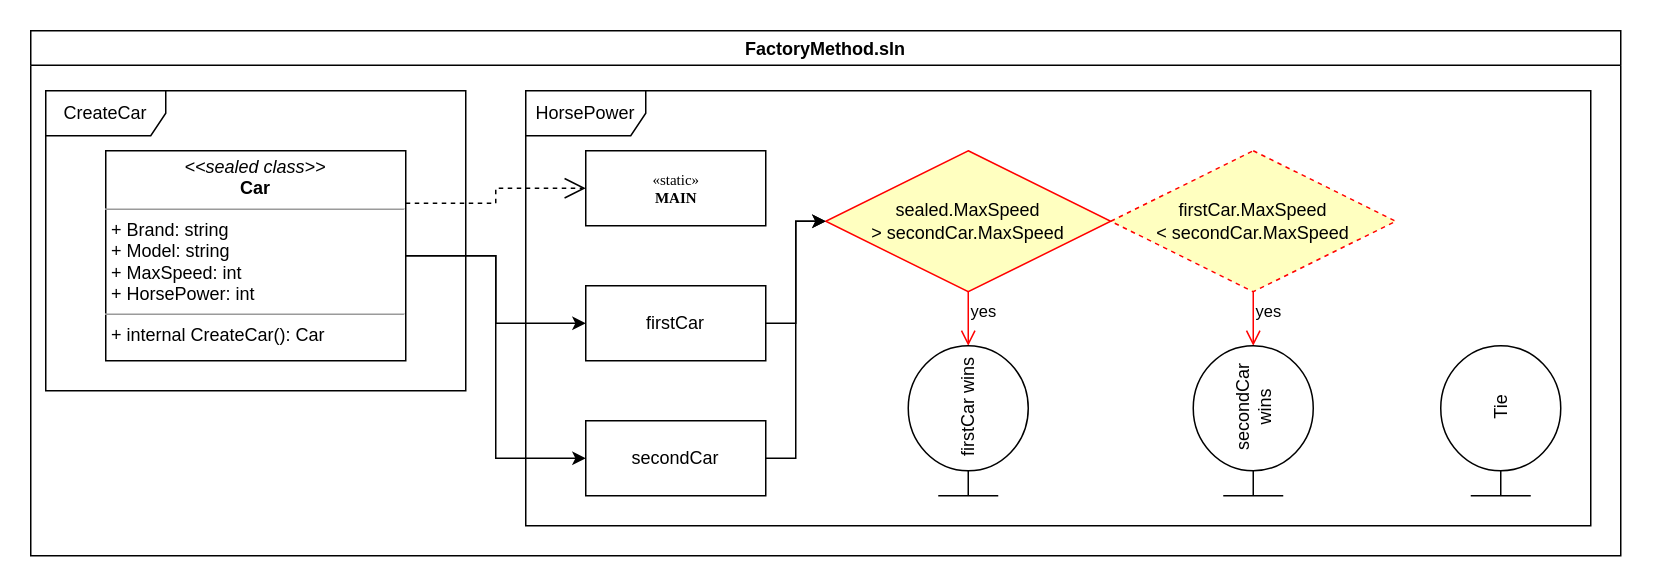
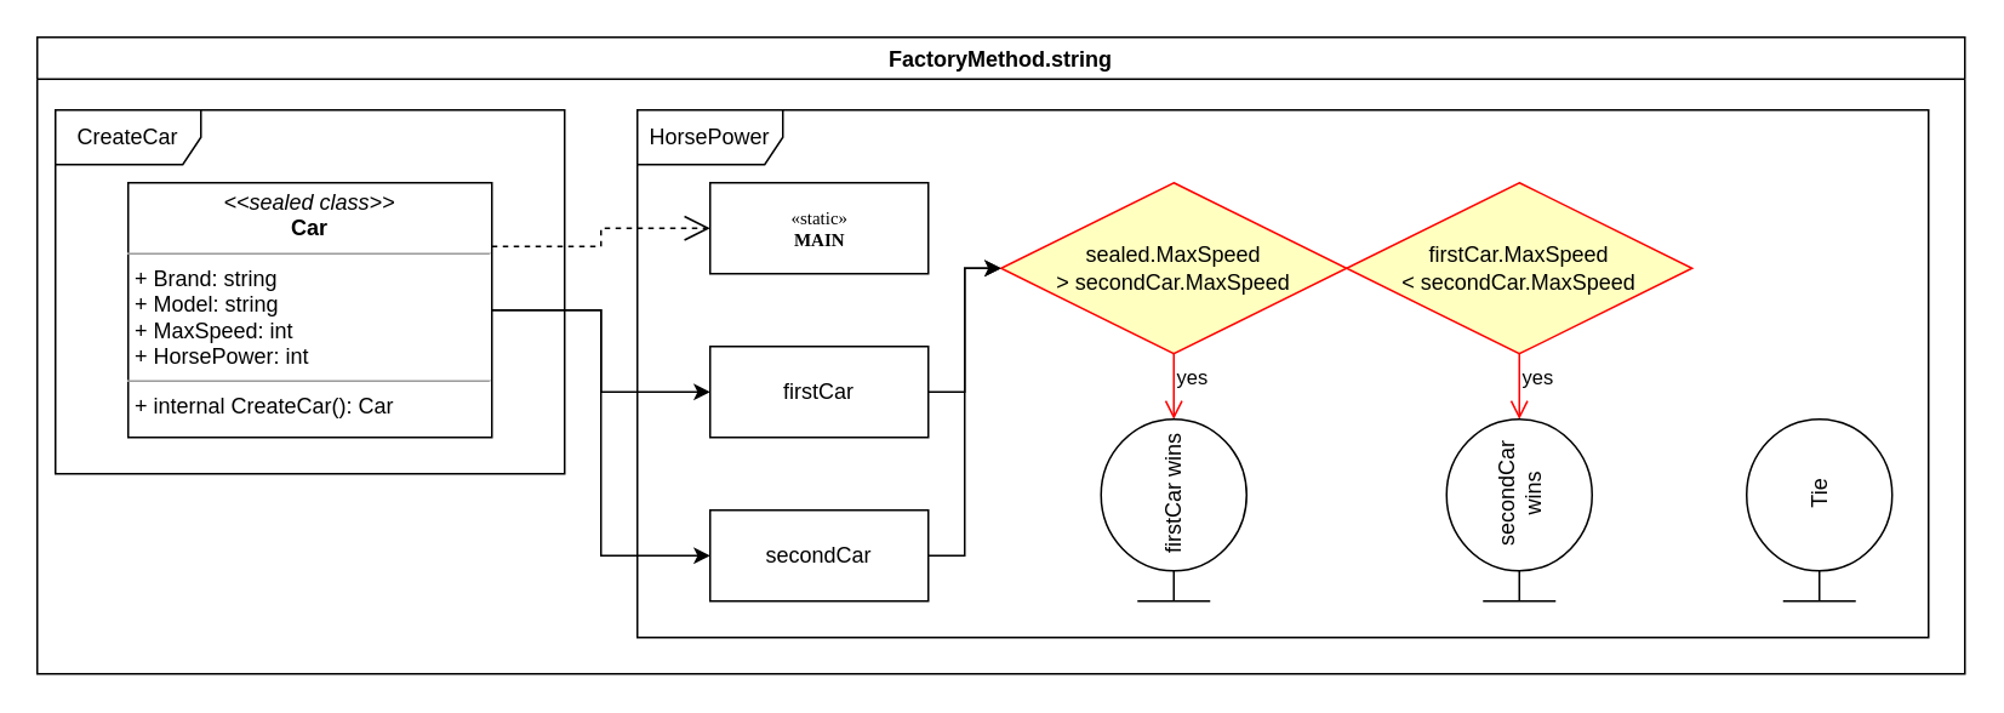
  <mxCell id="0" />
  <mxCell id="1" parent="0" />
  <mxCell id="2" value="«static»&lt;br&gt;&lt;b&gt;MAIN&lt;/b&gt;" style="html=1;rounded=0;shadow=0;comic=0;labelBackgroundColor=none;strokeWidth=1;fontFamily=Verdana;fontSize=10;align=center;" parent="1" vertex="1"><mxGeometry x="390" y="100" width="120" height="50" as="geometry" /></mxCell>
  <mxCell id="3" value="" style="edgeStyle=orthogonalEdgeStyle;rounded=0;orthogonalLoop=1;jettySize=auto;html=1;entryX=0;entryY=0.5;entryDx=0;entryDy=0;" edge="1" parent="1" source="5" target="7"><mxGeometry relative="1" as="geometry" /></mxCell>
  <mxCell id="4" value="" style="edgeStyle=orthogonalEdgeStyle;rounded=0;orthogonalLoop=1;jettySize=auto;html=1;entryX=0;entryY=0.5;entryDx=0;entryDy=0;" edge="1" parent="1" source="5" target="8"><mxGeometry relative="1" as="geometry" /></mxCell>
  <mxCell id="5" value="&lt;p style=&quot;margin:0px;margin-top:4px;text-align:center;&quot;&gt;&lt;i&gt;&amp;lt;&amp;lt;sealed class&amp;gt;&amp;gt;&lt;/i&gt;&lt;br&gt;&lt;b&gt;Car&lt;/b&gt;&lt;/p&gt;&lt;hr size=&quot;1&quot;&gt;&lt;p style=&quot;margin:0px;margin-left:4px;&quot;&gt;+ Brand: string&lt;br style=&quot;border-color: var(--border-color);&quot;&gt;&lt;span style=&quot;&quot;&gt;+ Model: string&lt;/span&gt;&lt;br style=&quot;border-color: var(--border-color);&quot;&gt;&lt;span style=&quot;&quot;&gt;+ MaxSpeed: int&lt;/span&gt;&lt;br style=&quot;border-color: var(--border-color);&quot;&gt;&lt;span style=&quot;&quot;&gt;+ HorsePower: int&lt;/span&gt;&lt;br&gt;&lt;/p&gt;&lt;hr size=&quot;1&quot;&gt;&lt;p style=&quot;margin:0px;margin-left:4px;&quot;&gt;+ internal CreateCar(): Car&lt;br&gt;&lt;/p&gt;" style="verticalAlign=top;align=left;overflow=fill;fontSize=12;fontFamily=Helvetica;html=1;rounded=0;shadow=0;comic=0;labelBackgroundColor=none;strokeWidth=1" vertex="1" parent="1"><mxGeometry x="70" y="100" width="200" height="140" as="geometry" /></mxCell>
  <mxCell id="6" value="" style="edgeStyle=orthogonalEdgeStyle;rounded=0;orthogonalLoop=1;jettySize=auto;html=1;" edge="1" parent="1" source="7" target="13"><mxGeometry relative="1" as="geometry" /></mxCell>
  <mxCell id="7" value="firstCar" style="html=1;whiteSpace=wrap;" vertex="1" parent="1"><mxGeometry x="390" y="190" width="120" height="50" as="geometry" /></mxCell>
  <mxCell id="8" value="secondCar" style="html=1;whiteSpace=wrap;" vertex="1" parent="1"><mxGeometry x="390" y="280" width="120" height="50" as="geometry" /></mxCell>
- <mxCell id="9" value="FactoryMethod.sln" style="swimlane;" vertex="1" parent="1"><mxGeometry x="20" y="20" width="1060" height="350" as="geometry"><mxRectangle x="870" y="280" width="150" height="30" as="alternateBounds" /></mxGeometry></mxCell>
+ <mxCell id="9" value="FactoryMethod.string" style="swimlane;" vertex="1" parent="1"><mxGeometry x="20" y="20" width="1060" height="350" as="geometry"><mxRectangle x="870" y="280" width="150" height="30" as="alternateBounds" /></mxGeometry></mxCell>
  <mxCell id="10" value="CreateCar" style="shape=umlFrame;whiteSpace=wrap;html=1;pointerEvents=0;width=80;height=30;" vertex="1" parent="1"><mxGeometry x="30" y="60" width="280" height="200" as="geometry" /></mxCell>
  <mxCell id="11" value="HorsePower" style="shape=umlFrame;whiteSpace=wrap;html=1;pointerEvents=0;width=80;height=30;" vertex="1" parent="1"><mxGeometry x="350" y="60" width="710" height="290" as="geometry" /></mxCell>
  <mxCell id="12" value="" style="endArrow=open;endSize=12;dashed=1;html=1;rounded=0;exitX=1;exitY=0.25;exitDx=0;exitDy=0;edgeStyle=orthogonalEdgeStyle;entryX=0;entryY=0.5;entryDx=0;entryDy=0;" edge="1" parent="1" source="5" target="2"><mxGeometry width="160" relative="1" as="geometry"><mxPoint x="300" y="185.5" as="sourcePoint" /><mxPoint x="460" y="185.5" as="targetPoint" /></mxGeometry></mxCell>
  <mxCell id="13" value="sealed.MaxSpeed&lt;br&gt;&amp;gt; secondCar.MaxSpeed" style="rhombus;whiteSpace=wrap;html=1;fontColor=#000000;fillColor=#ffffc0;strokeColor=#ff0000;" vertex="1" parent="1"><mxGeometry x="550" y="100" width="190" height="94" as="geometry" /></mxCell>
  <mxCell id="14" value="yes" style="edgeStyle=orthogonalEdgeStyle;html=1;align=left;verticalAlign=top;endArrow=open;endSize=8;strokeColor=#ff0000;rounded=0;" edge="1" source="13" parent="1"><mxGeometry x="-1" relative="1" as="geometry"><mxPoint x="645" y="230" as="targetPoint" /><Array as="points"><mxPoint x="645" y="220" /><mxPoint x="645" y="220" /></Array></mxGeometry></mxCell>
  <mxCell id="15" value="" style="edgeStyle=orthogonalEdgeStyle;rounded=0;orthogonalLoop=1;jettySize=auto;html=1;entryX=0;entryY=0.5;entryDx=0;entryDy=0;exitX=1;exitY=0.5;exitDx=0;exitDy=0;" edge="1" parent="1" source="8" target="13"><mxGeometry relative="1" as="geometry"><mxPoint x="500" y="272" as="sourcePoint" /><mxPoint x="540" y="204" as="targetPoint" /><Array as="points"><mxPoint x="530" y="305" /><mxPoint x="530" y="147" /></Array></mxGeometry></mxCell>
  <mxCell id="16" value="firstCar wins" style="shape=umlBoundary;whiteSpace=wrap;html=1;rotation=-90;" vertex="1" parent="1"><mxGeometry x="595" y="240" width="100" height="80" as="geometry" /></mxCell>
  <mxCell id="17" value="Tie" style="shape=umlBoundary;whiteSpace=wrap;html=1;rotation=-90;" vertex="1" parent="1"><mxGeometry x="950" y="240" width="100" height="80" as="geometry" /></mxCell>
- <mxCell id="18" value="firstCar.MaxSpeed&lt;br&gt;&amp;lt; secondCar.MaxSpeed" style="rhombus;whiteSpace=wrap;html=1;fontColor=#000000;fillColor=#ffffc0;strokeColor=#ff0000;dashed=1;" vertex="1" parent="1"><mxGeometry x="740" y="100" width="190" height="94" as="geometry" /></mxCell>
+ <mxCell id="18" value="firstCar.MaxSpeed&lt;br&gt;&amp;lt; secondCar.MaxSpeed" style="rhombus;whiteSpace=wrap;html=1;fontColor=#000000;fillColor=#ffffc0;strokeColor=#ff0000;" vertex="1" parent="1"><mxGeometry x="740" y="100" width="190" height="94" as="geometry" /></mxCell>
  <mxCell id="19" value="yes" style="edgeStyle=orthogonalEdgeStyle;html=1;align=left;verticalAlign=top;endArrow=open;endSize=8;strokeColor=#ff0000;rounded=0;" edge="1" parent="1" source="18"><mxGeometry x="-1" relative="1" as="geometry"><mxPoint x="835" y="230" as="targetPoint" /><Array as="points"><mxPoint x="835" y="220" /><mxPoint x="835" y="220" /></Array></mxGeometry></mxCell>
  <mxCell id="20" value="secondCar wins" style="shape=umlBoundary;whiteSpace=wrap;html=1;rotation=-90;" vertex="1" parent="1"><mxGeometry x="785" y="240" width="100" height="80" as="geometry" /></mxCell>
